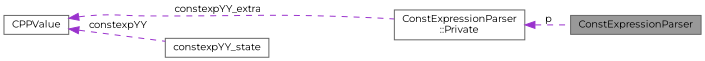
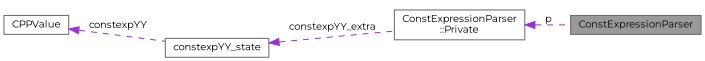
  digraph {
    fontname=Montserrat
    rankdir=LR
    node [color=gray40 fillcolor=white fontname=Montserrat fontsize=10 shape=box style=filled]
    edge [color=darkorchid3 dir=back fontname=Montserrat fontsize=10 labelfontname=Helvetica labelfontsize=10 style=dashed]
    n1 [fillcolor=grey60 fontcolor=black height=0.2 label=ConstExpressionParser width=0.4]
    n2 [height=0.2 label="ConstExpressionParser\l::Private" width=0.4]
    n3 [height=0.2 label=constexpYY_state width=0.4]
    n4 [height=0.2 label=CPPValue width=0.4]
    n2 -> n1 [label=" p"]
-   n4 -> n2 [label=" constexpYY_extra"]
+   n3 -> n2 [label=" constexpYY_extra"]
    n4 -> n3 [label=" constexpYY"]
  }
